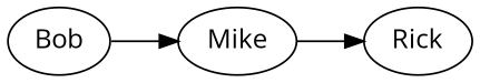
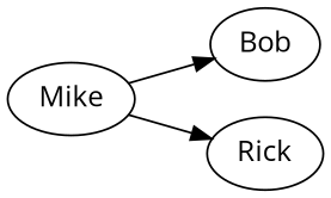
  digraph {
    fontname="Open Sans"
    rankdir=LR
    node [fontname="Open Sans"]
    edge [fontname="Open Sans"]
    n1 [label=Bob]
    n2 [label=Mike]
    n3 [label=Rick]
-   n1 -> n2
+   n2 -> n1
    n2 -> n3
  }
